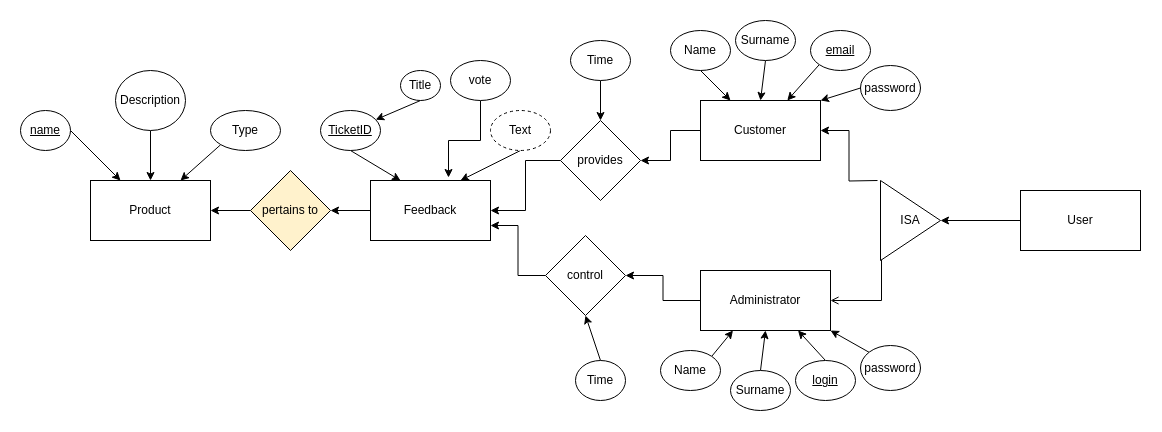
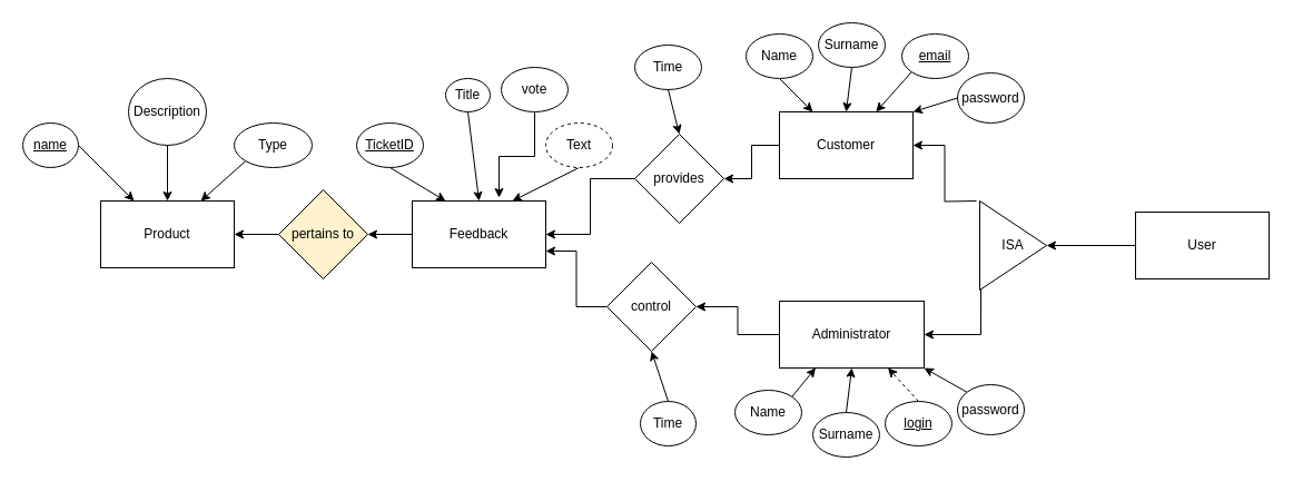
  <mxCell id="0" />
  <mxCell id="1" parent="0" />
  <mxCell id="2" style="edgeStyle=orthogonalEdgeStyle;rounded=0;orthogonalLoop=1;jettySize=auto;html=1;exitX=0;exitY=0.5;exitDx=0;exitDy=0;entryX=1;entryY=0.5;entryDx=0;entryDy=0;" parent="1" source="3" target="16" edge="1"><mxGeometry relative="1" as="geometry" /></mxCell>
  <mxCell id="3" value="Administrator" style="rounded=0;whiteSpace=wrap;html=1;" parent="1" vertex="1"><mxGeometry x="700" y="270" width="130" height="60" as="geometry" /></mxCell>
  <mxCell id="4" style="edgeStyle=orthogonalEdgeStyle;rounded=0;orthogonalLoop=1;jettySize=auto;html=1;exitX=0;exitY=0.5;exitDx=0;exitDy=0;entryX=1;entryY=0.5;entryDx=0;entryDy=0;" parent="1" source="5" target="14" edge="1"><mxGeometry relative="1" as="geometry" /></mxCell>
  <mxCell id="5" value="Customer" style="rounded=0;whiteSpace=wrap;html=1;" parent="1" vertex="1"><mxGeometry x="700" y="100" width="120" height="60" as="geometry" /></mxCell>
  <mxCell id="6" style="edgeStyle=orthogonalEdgeStyle;rounded=0;orthogonalLoop=1;jettySize=auto;html=1;entryX=1;entryY=0.5;entryDx=0;entryDy=0;" parent="1" target="5" edge="1"><mxGeometry relative="1" as="geometry"><mxPoint x="877" y="180" as="sourcePoint" /></mxGeometry></mxCell>
- <mxCell id="7" style="edgeStyle=orthogonalEdgeStyle;rounded=0;orthogonalLoop=1;jettySize=auto;html=1;exitX=0.017;exitY=0.988;exitDx=0;exitDy=0;entryX=1;entryY=0.5;entryDx=0;entryDy=0;exitPerimeter=0;endArrow=open;" parent="1" source="8" target="3" edge="1"><mxGeometry relative="1" as="geometry" /></mxCell>
+ <mxCell id="7" style="edgeStyle=orthogonalEdgeStyle;rounded=0;orthogonalLoop=1;jettySize=auto;html=1;exitX=0.017;exitY=0.988;exitDx=0;exitDy=0;entryX=1;entryY=0.5;entryDx=0;entryDy=0;exitPerimeter=0;" parent="1" source="8" target="3" edge="1"><mxGeometry relative="1" as="geometry" /></mxCell>
  <mxCell id="8" value="ISA" style="triangle;whiteSpace=wrap;html=1;" parent="1" vertex="1"><mxGeometry x="880" y="180" width="60" height="80" as="geometry" /></mxCell>
  <mxCell id="9" style="edgeStyle=orthogonalEdgeStyle;rounded=0;orthogonalLoop=1;jettySize=auto;html=1;exitX=0;exitY=0.5;exitDx=0;exitDy=0;" parent="1" source="10" target="8" edge="1"><mxGeometry relative="1" as="geometry" /></mxCell>
  <mxCell id="10" value="User" style="rounded=0;whiteSpace=wrap;html=1;" parent="1" vertex="1"><mxGeometry x="1020" y="190" width="120" height="60" as="geometry" /></mxCell>
  <mxCell id="11" style="edgeStyle=orthogonalEdgeStyle;rounded=0;orthogonalLoop=1;jettySize=auto;html=1;exitX=0;exitY=0.5;exitDx=0;exitDy=0;" parent="1" source="12" target="19" edge="1"><mxGeometry relative="1" as="geometry" /></mxCell>
  <mxCell id="12" value="Feedback" style="rounded=0;whiteSpace=wrap;html=1;" parent="1" vertex="1"><mxGeometry x="370" y="180" width="120" height="60" as="geometry" /></mxCell>
  <mxCell id="13" style="edgeStyle=orthogonalEdgeStyle;rounded=0;orthogonalLoop=1;jettySize=auto;html=1;exitX=0;exitY=0.5;exitDx=0;exitDy=0;" parent="1" source="14" target="12" edge="1"><mxGeometry relative="1" as="geometry" /></mxCell>
- <mxCell id="14" value="provides" style="rhombus;whiteSpace=wrap;html=1;" parent="1" vertex="1"><mxGeometry x="560" y="120" width="80" height="80" as="geometry" /></mxCell>
+ <mxCell id="14" value="provides" style="rhombus;whiteSpace=wrap;html=1;" parent="1" vertex="1"><mxGeometry x="570" y="120" width="80" height="80" as="geometry" /></mxCell>
  <mxCell id="15" style="edgeStyle=orthogonalEdgeStyle;rounded=0;orthogonalLoop=1;jettySize=auto;html=1;exitX=0;exitY=0.5;exitDx=0;exitDy=0;entryX=1;entryY=0.75;entryDx=0;entryDy=0;" parent="1" source="16" target="12" edge="1"><mxGeometry relative="1" as="geometry" /></mxCell>
  <mxCell id="16" value="control&lt;br&gt;" style="rhombus;whiteSpace=wrap;html=1;" parent="1" vertex="1"><mxGeometry x="545" y="235" width="80" height="80" as="geometry" /></mxCell>
  <mxCell id="17" value="Product" style="rounded=0;whiteSpace=wrap;html=1;" parent="1" vertex="1"><mxGeometry x="90" y="180" width="120" height="60" as="geometry" /></mxCell>
  <mxCell id="18" style="edgeStyle=orthogonalEdgeStyle;rounded=0;orthogonalLoop=1;jettySize=auto;html=1;exitX=0;exitY=0.5;exitDx=0;exitDy=0;entryX=1;entryY=0.5;entryDx=0;entryDy=0;" parent="1" source="19" target="17" edge="1"><mxGeometry relative="1" as="geometry" /></mxCell>
  <mxCell id="19" value="pertains to" style="rhombus;whiteSpace=wrap;html=1;fillColor=#fff2cc;" parent="1" vertex="1"><mxGeometry x="250" y="170" width="80" height="80" as="geometry" /></mxCell>
  <mxCell id="20" style="edgeStyle=none;rounded=0;orthogonalLoop=1;jettySize=auto;html=1;exitX=1;exitY=0.5;exitDx=0;exitDy=0;" parent="1" source="21" target="17" edge="1"><mxGeometry relative="1" as="geometry" /></mxCell>
  <mxCell id="21" value="name" style="ellipse;whiteSpace=wrap;html=1;fontStyle=4" parent="1" vertex="1"><mxGeometry x="20" y="110" width="50" height="40" as="geometry" /></mxCell>
  <mxCell id="22" style="edgeStyle=none;rounded=0;orthogonalLoop=1;jettySize=auto;html=1;exitX=0.5;exitY=1;exitDx=0;exitDy=0;entryX=0.5;entryY=0;entryDx=0;entryDy=0;" parent="1" source="23" target="17" edge="1"><mxGeometry relative="1" as="geometry" /></mxCell>
  <mxCell id="23" value="Description" style="ellipse;whiteSpace=wrap;html=1;" parent="1" vertex="1"><mxGeometry x="115" y="70" width="70" height="60" as="geometry" /></mxCell>
  <mxCell id="24" style="edgeStyle=none;rounded=0;orthogonalLoop=1;jettySize=auto;html=1;exitX=0;exitY=1;exitDx=0;exitDy=0;entryX=0.75;entryY=0;entryDx=0;entryDy=0;" parent="1" source="25" target="17" edge="1"><mxGeometry relative="1" as="geometry" /></mxCell>
  <mxCell id="25" value="Type" style="ellipse;whiteSpace=wrap;html=1;" parent="1" vertex="1"><mxGeometry x="210" y="110" width="70" height="40" as="geometry" /></mxCell>
  <mxCell id="26" style="edgeStyle=none;rounded=0;orthogonalLoop=1;jettySize=auto;html=1;exitX=0.5;exitY=1;exitDx=0;exitDy=0;entryX=0.25;entryY=0;entryDx=0;entryDy=0;" parent="1" source="27" target="12" edge="1"><mxGeometry relative="1" as="geometry" /></mxCell>
  <mxCell id="27" value="TicketID" style="ellipse;whiteSpace=wrap;html=1;fontStyle=4" parent="1" vertex="1"><mxGeometry x="320" y="110" width="60" height="40" as="geometry" /></mxCell>
- <mxCell id="28" style="edgeStyle=none;rounded=0;orthogonalLoop=1;jettySize=auto;html=1;exitX=0.5;exitY=1;exitDx=0;exitDy=0;" parent="1" source="29" target="27" edge="1"><mxGeometry relative="1" as="geometry" /></mxCell>
+ <mxCell id="28" style="edgeStyle=none;rounded=0;orthogonalLoop=1;jettySize=auto;html=1;exitX=0.5;exitY=1;exitDx=0;exitDy=0;entryX=0.5;entryY=0;entryDx=0;entryDy=0;" parent="1" source="29" target="12" edge="1"><mxGeometry relative="1" as="geometry" /></mxCell>
  <mxCell id="29" value="Title" style="ellipse;whiteSpace=wrap;html=1;" parent="1" vertex="1"><mxGeometry x="400" y="70" width="40" height="30" as="geometry" /></mxCell>
  <mxCell id="30" style="edgeStyle=none;rounded=0;orthogonalLoop=1;jettySize=auto;html=1;exitX=0.5;exitY=1;exitDx=0;exitDy=0;entryX=0.75;entryY=0;entryDx=0;entryDy=0;" parent="1" source="31" target="12" edge="1"><mxGeometry relative="1" as="geometry" /></mxCell>
  <mxCell id="31" value="Text" style="ellipse;whiteSpace=wrap;html=1;dashed=1;" parent="1" vertex="1"><mxGeometry x="490" y="110" width="60" height="40" as="geometry" /></mxCell>
  <mxCell id="32" style="edgeStyle=none;rounded=0;orthogonalLoop=1;jettySize=auto;html=1;exitX=0.5;exitY=1;exitDx=0;exitDy=0;entryX=0.5;entryY=0;entryDx=0;entryDy=0;" parent="1" source="33" target="14" edge="1"><mxGeometry relative="1" as="geometry" /></mxCell>
  <mxCell id="33" value="Time&lt;br&gt;" style="ellipse;whiteSpace=wrap;html=1;" parent="1" vertex="1"><mxGeometry x="570" y="40" width="60" height="40" as="geometry" /></mxCell>
  <mxCell id="34" style="edgeStyle=none;rounded=0;orthogonalLoop=1;jettySize=auto;html=1;exitX=0.5;exitY=0;exitDx=0;exitDy=0;entryX=0.5;entryY=1;entryDx=0;entryDy=0;" parent="1" source="35" target="16" edge="1"><mxGeometry relative="1" as="geometry" /></mxCell>
  <mxCell id="35" value="Time" style="ellipse;whiteSpace=wrap;html=1;" parent="1" vertex="1"><mxGeometry x="575" y="360" width="50" height="40" as="geometry" /></mxCell>
  <mxCell id="36" style="edgeStyle=none;rounded=0;orthogonalLoop=1;jettySize=auto;html=1;exitX=0.5;exitY=1;exitDx=0;exitDy=0;entryX=0.25;entryY=0;entryDx=0;entryDy=0;" parent="1" source="37" target="5" edge="1"><mxGeometry relative="1" as="geometry" /></mxCell>
  <mxCell id="37" value="Name" style="ellipse;whiteSpace=wrap;html=1;" parent="1" vertex="1"><mxGeometry x="670" y="30" width="60" height="40" as="geometry" /></mxCell>
  <mxCell id="38" style="edgeStyle=none;rounded=0;orthogonalLoop=1;jettySize=auto;html=1;exitX=0.5;exitY=1;exitDx=0;exitDy=0;entryX=0.5;entryY=0;entryDx=0;entryDy=0;" parent="1" source="39" target="5" edge="1"><mxGeometry relative="1" as="geometry" /></mxCell>
  <mxCell id="39" value="Surname" style="ellipse;whiteSpace=wrap;html=1;" parent="1" vertex="1"><mxGeometry x="735" y="20" width="60" height="40" as="geometry" /></mxCell>
  <mxCell id="40" style="edgeStyle=none;rounded=0;orthogonalLoop=1;jettySize=auto;html=1;exitX=0;exitY=1;exitDx=0;exitDy=0;" parent="1" source="41" target="5" edge="1"><mxGeometry relative="1" as="geometry" /></mxCell>
  <mxCell id="41" value="email" style="ellipse;whiteSpace=wrap;html=1;fontStyle=4" parent="1" vertex="1"><mxGeometry x="810" y="30" width="60" height="40" as="geometry" /></mxCell>
  <mxCell id="42" style="edgeStyle=none;rounded=0;orthogonalLoop=1;jettySize=auto;html=1;exitX=0;exitY=0.5;exitDx=0;exitDy=0;entryX=1;entryY=0;entryDx=0;entryDy=0;" parent="1" source="43" target="5" edge="1"><mxGeometry relative="1" as="geometry" /></mxCell>
  <mxCell id="43" value="password" style="ellipse;whiteSpace=wrap;html=1;" parent="1" vertex="1"><mxGeometry x="860" y="65" width="60" height="45" as="geometry" /></mxCell>
  <mxCell id="44" style="edgeStyle=none;rounded=0;orthogonalLoop=1;jettySize=auto;html=1;exitX=1;exitY=0;exitDx=0;exitDy=0;entryX=0.25;entryY=1;entryDx=0;entryDy=0;" parent="1" source="45" target="3" edge="1"><mxGeometry relative="1" as="geometry" /></mxCell>
  <mxCell id="45" value="Name" style="ellipse;whiteSpace=wrap;html=1;" parent="1" vertex="1"><mxGeometry x="660" y="350" width="60" height="40" as="geometry" /></mxCell>
  <mxCell id="46" style="edgeStyle=none;rounded=0;orthogonalLoop=1;jettySize=auto;html=1;exitX=0.5;exitY=0;exitDx=0;exitDy=0;entryX=0.5;entryY=1;entryDx=0;entryDy=0;" parent="1" source="47" target="3" edge="1"><mxGeometry relative="1" as="geometry" /></mxCell>
  <mxCell id="47" value="Surname" style="ellipse;whiteSpace=wrap;html=1;" parent="1" vertex="1"><mxGeometry x="730" y="370" width="60" height="40" as="geometry" /></mxCell>
- <mxCell id="48" style="edgeStyle=none;rounded=0;orthogonalLoop=1;jettySize=auto;html=1;exitX=0.5;exitY=0;exitDx=0;exitDy=0;entryX=0.75;entryY=1;entryDx=0;entryDy=0;" parent="1" source="49" target="3" edge="1"><mxGeometry relative="1" as="geometry" /></mxCell>
+ <mxCell id="48" style="edgeStyle=none;rounded=0;orthogonalLoop=1;jettySize=auto;html=1;exitX=0.5;exitY=0;exitDx=0;exitDy=0;entryX=0.75;entryY=1;entryDx=0;entryDy=0;dashed=1;" parent="1" source="49" target="3" edge="1"><mxGeometry relative="1" as="geometry" /></mxCell>
  <mxCell id="49" value="&lt;u&gt;login&lt;/u&gt;" style="ellipse;whiteSpace=wrap;html=1;" parent="1" vertex="1"><mxGeometry x="795" y="360" width="60" height="40" as="geometry" /></mxCell>
  <mxCell id="50" style="edgeStyle=none;rounded=0;orthogonalLoop=1;jettySize=auto;html=1;exitX=0;exitY=0;exitDx=0;exitDy=0;entryX=1;entryY=1;entryDx=0;entryDy=0;" parent="1" source="51" target="3" edge="1"><mxGeometry relative="1" as="geometry" /></mxCell>
  <mxCell id="51" value="password" style="ellipse;whiteSpace=wrap;html=1;fontStyle=0" parent="1" vertex="1"><mxGeometry x="860" y="345" width="60" height="45" as="geometry" /></mxCell>
  <mxCell id="52" style="edgeStyle=orthogonalEdgeStyle;rounded=0;orthogonalLoop=1;jettySize=auto;html=1;exitX=1;exitY=0.5;exitDx=0;exitDy=0;entryX=0.65;entryY=-0.05;entryDx=0;entryDy=0;entryPerimeter=0;" edge="1" parent="1" source="53" target="12"><mxGeometry relative="1" as="geometry" /></mxCell>
  <mxCell id="53" value="vote" style="ellipse;whiteSpace=wrap;html=1;direction=south;" vertex="1" parent="1"><mxGeometry x="450" y="60" width="60" height="40" as="geometry" /></mxCell>
